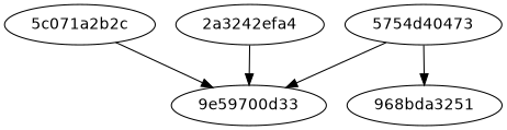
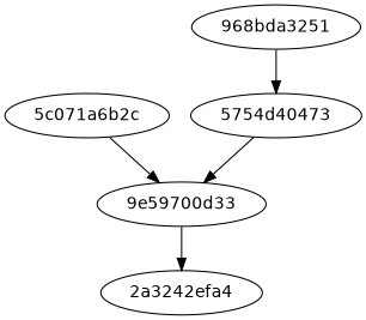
  digraph {
    fontname="DejaVu Sans"
    rankdir=TB
    node [fontname="DejaVu Sans"]
    edge [fontname="DejaVu Sans"]
-   "5c071a6b2c" [label="5c071a2b2c"]
+   "5c071a6b2c"
    "9e59700d33"
    n3 [label="5754d40473"]
    "968bda3251"
    "2a3242efa4"
    "5c071a6b2c" -> "9e59700d33"
-   "2a3242efa4" -> "9e59700d33"
+   "9e59700d33" -> "2a3242efa4"
    n3 -> "9e59700d33"
-   n3 -> "968bda3251"
+   "968bda3251" -> n3
  }
